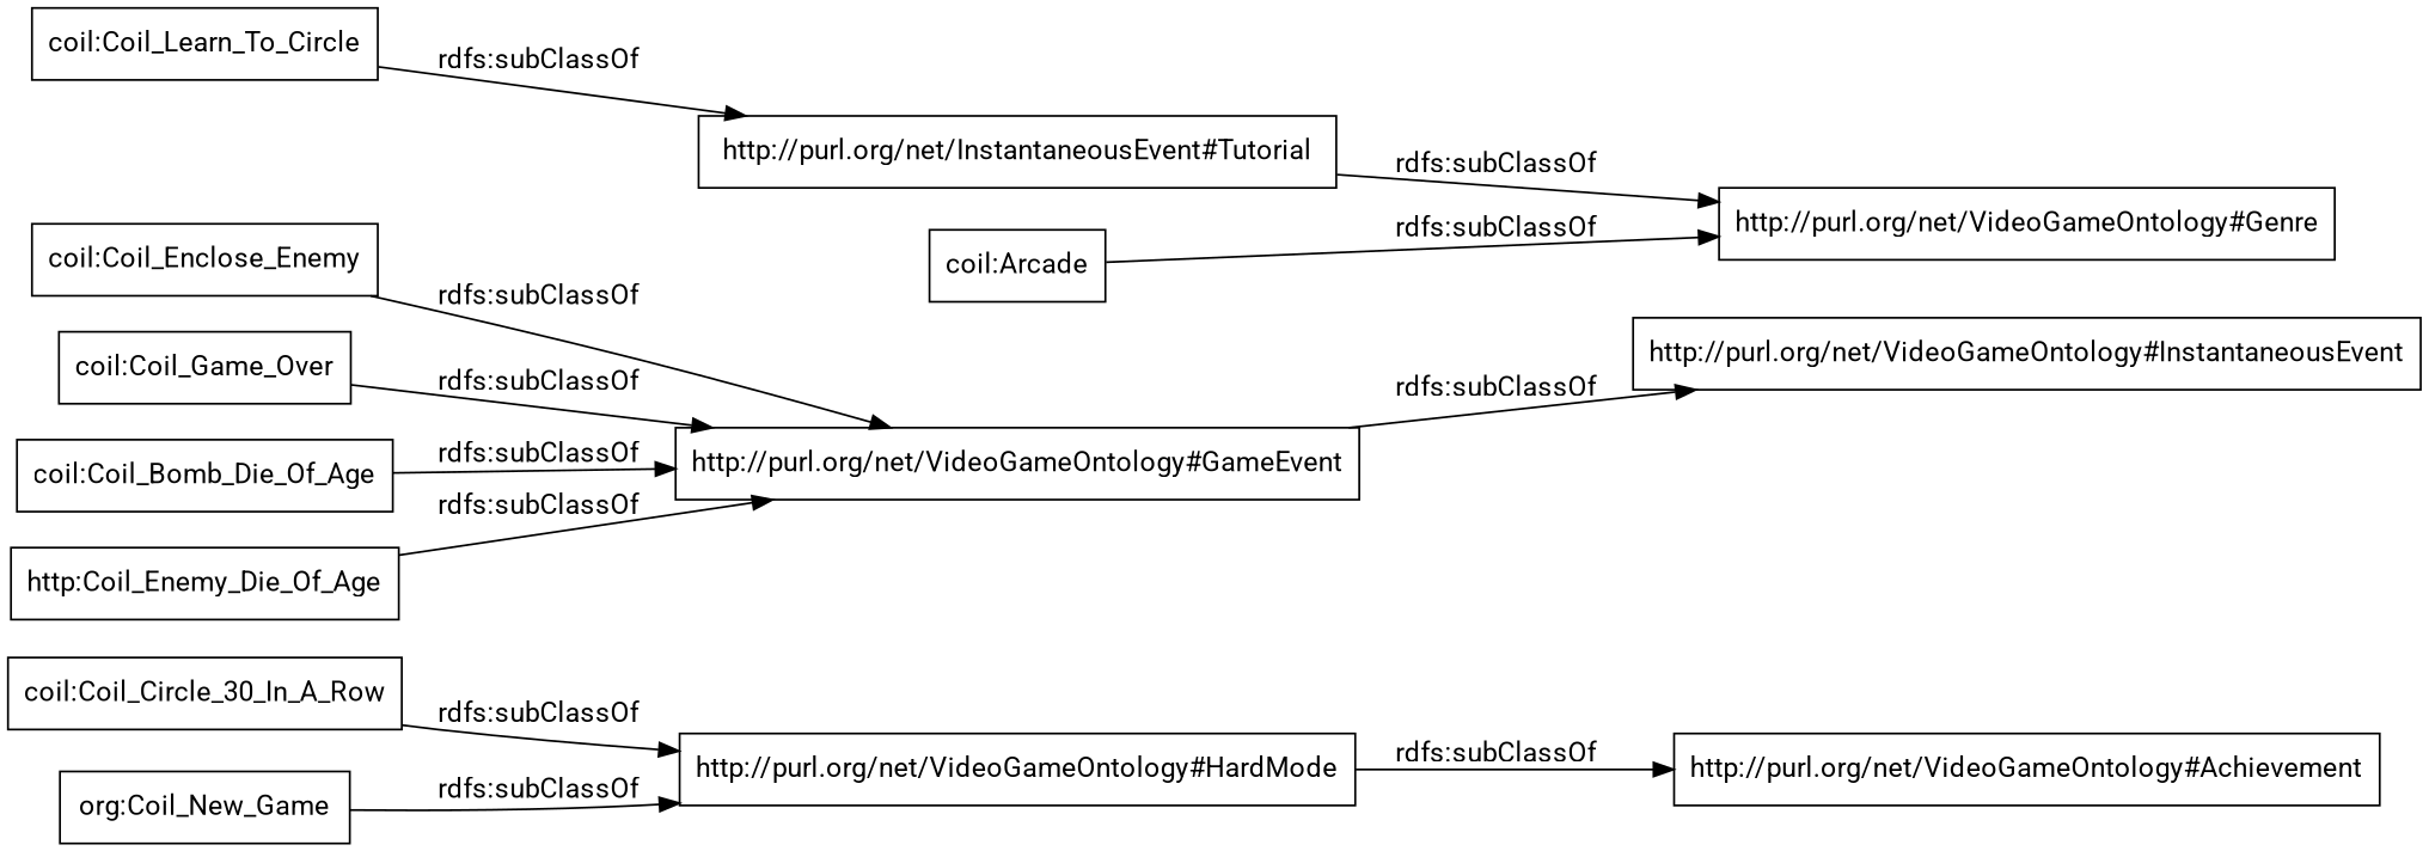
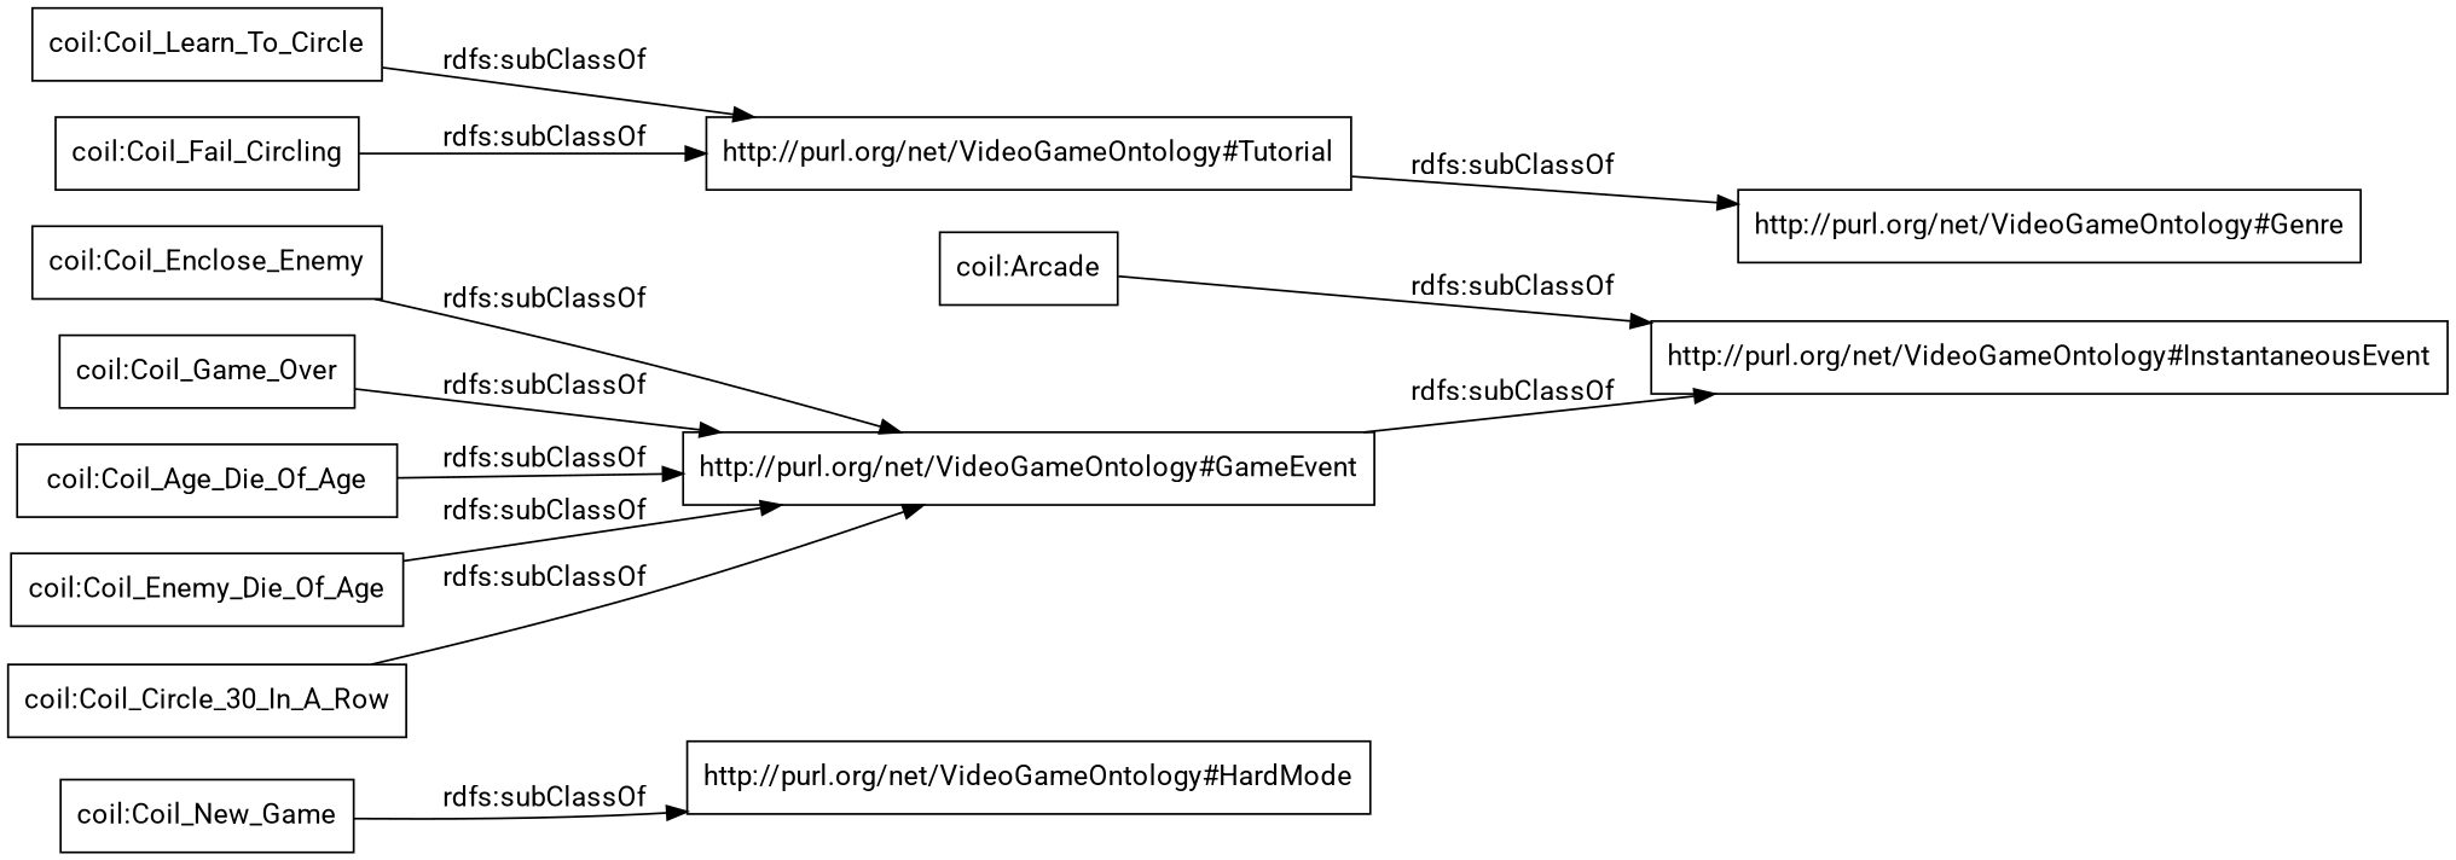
  digraph {
    fontname=Roboto
    rankdir=LR
    node [color=black fontname=Roboto shape=rectangle]
    edge [fontname=Roboto]
    "http://purl.org/net/VideoGameOntology#GameEvent"
    "http://purl.org/net/VideoGameOntology#InstantaneousEvent"
    "coil:Coil_Learn_To_Circle"
-   "http://purl.org/net/VideoGameOntology#Tutorial" [label="http://purl.org/net/InstantaneousEvent#Tutorial"]
+   "http://purl.org/net/VideoGameOntology#Tutorial"
    "http://purl.org/net/VideoGameOntology#Genre"
    "http://purl.org/net/VideoGameOntology#HardMode"
-   "http://purl.org/net/VideoGameOntology#Achievement"
-   "coil:Coil_Bomb_Die_Of_Age"
+   "coil:Coil_Bomb_Die_Of_Age" [label="coil:Coil_Age_Die_Of_Age"]
    n9 [label="coil:Coil_Circle_30_In_A_Row"]
    "coil:Arcade"
-   "coil:Coil_New_Game" [label="org:Coil_New_Game"]
-   "coil:Coil_Enemy_Die_Of_Age" [label="http:Coil_Enemy_Die_Of_Age"]
+   "coil:Coil_New_Game"
+   "coil:Coil_Fail_Circling"
+   "coil:Coil_Enemy_Die_Of_Age"
    "coil:Coil_Enclose_Enemy"
    "coil:Coil_Game_Over"
    "http://purl.org/net/VideoGameOntology#GameEvent" -> "http://purl.org/net/VideoGameOntology#InstantaneousEvent" [label="rdfs:subClassOf"]
    "coil:Coil_Learn_To_Circle" -> "http://purl.org/net/VideoGameOntology#Tutorial" [label="rdfs:subClassOf"]
    "http://purl.org/net/VideoGameOntology#Tutorial" -> "http://purl.org/net/VideoGameOntology#Genre" [label="rdfs:subClassOf"]
-   "http://purl.org/net/VideoGameOntology#HardMode" -> "http://purl.org/net/VideoGameOntology#Achievement" [label="rdfs:subClassOf"]
    "coil:Coil_Bomb_Die_Of_Age" -> "http://purl.org/net/VideoGameOntology#GameEvent" [label="rdfs:subClassOf"]
-   n9 -> "http://purl.org/net/VideoGameOntology#HardMode" [label="rdfs:subClassOf"]
-   "coil:Arcade" -> "http://purl.org/net/VideoGameOntology#Genre" [label="rdfs:subClassOf"]
+   n9 -> "http://purl.org/net/VideoGameOntology#GameEvent" [label="rdfs:subClassOf"]
+   "coil:Arcade" -> "http://purl.org/net/VideoGameOntology#InstantaneousEvent" [label="rdfs:subClassOf"]
    "coil:Coil_New_Game" -> "http://purl.org/net/VideoGameOntology#HardMode" [label="rdfs:subClassOf"]
+   "coil:Coil_Fail_Circling" -> "http://purl.org/net/VideoGameOntology#Tutorial" [label="rdfs:subClassOf"]
    "coil:Coil_Enemy_Die_Of_Age" -> "http://purl.org/net/VideoGameOntology#GameEvent" [label="rdfs:subClassOf"]
    "coil:Coil_Enclose_Enemy" -> "http://purl.org/net/VideoGameOntology#GameEvent" [label="rdfs:subClassOf"]
    "coil:Coil_Game_Over" -> "http://purl.org/net/VideoGameOntology#GameEvent" [label="rdfs:subClassOf"]
  }
